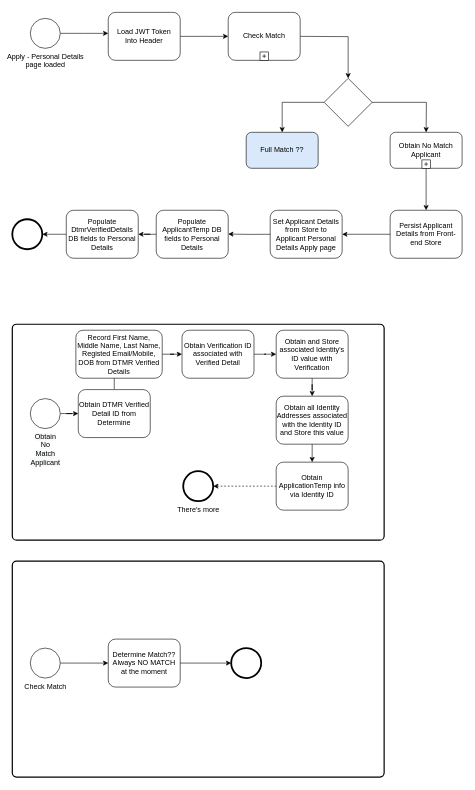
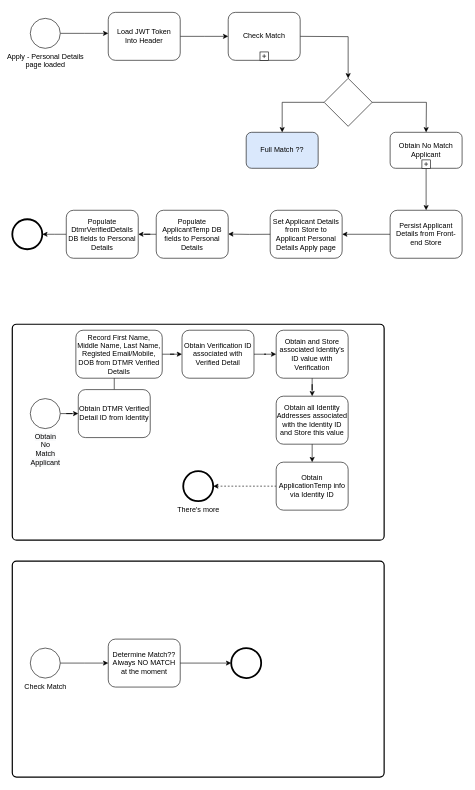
  <mxCell id="0" />
  <mxCell id="1" parent="0" />
  <mxCell id="2" value="" style="rounded=1;whiteSpace=wrap;html=1;absoluteArcSize=1;arcSize=14;strokeWidth=2;" vertex="1" parent="1"><mxGeometry x="20" y="540" width="620" height="360" as="geometry" /></mxCell>
  <mxCell id="3" value="" style="edgeStyle=orthogonalEdgeStyle;rounded=0;orthogonalLoop=1;jettySize=auto;html=1;" edge="1" parent="1" source="4"><mxGeometry relative="1" as="geometry"><mxPoint x="180" y="55" as="targetPoint" /></mxGeometry></mxCell>
  <mxCell id="4" value="Apply - Personal Details &lt;br&gt;page loaded&lt;br&gt;" style="shape=mxgraph.bpmn.shape;html=1;verticalLabelPosition=bottom;labelBackgroundColor=#ffffff;verticalAlign=top;align=center;perimeter=ellipsePerimeter;outlineConnect=0;outline=standard;symbol=general;" vertex="1" parent="1"><mxGeometry x="50" y="30" width="50" height="50" as="geometry" /></mxCell>
  <mxCell id="5" style="edgeStyle=orthogonalEdgeStyle;rounded=0;orthogonalLoop=1;jettySize=auto;html=1;exitX=1;exitY=0.5;exitDx=0;exitDy=0;entryX=0;entryY=0.5;entryDx=0;entryDy=0;" edge="1" parent="1" source="6"><mxGeometry relative="1" as="geometry"><mxPoint x="380" y="60" as="targetPoint" /></mxGeometry></mxCell>
  <mxCell id="6" value="Load JWT Token&lt;br&gt;Into Header" style="shape=ext;rounded=1;html=1;whiteSpace=wrap;" vertex="1" parent="1"><mxGeometry x="180" y="20" width="120" height="80" as="geometry" /></mxCell>
  <mxCell id="7" style="edgeStyle=orthogonalEdgeStyle;rounded=0;orthogonalLoop=1;jettySize=auto;html=1;exitX=1;exitY=0.5;exitDx=0;exitDy=0;entryX=0.5;entryY=0;entryDx=0;entryDy=0;" edge="1" parent="1" target="10"><mxGeometry relative="1" as="geometry"><mxPoint x="500" y="60" as="sourcePoint" /></mxGeometry></mxCell>
  <mxCell id="8" style="edgeStyle=orthogonalEdgeStyle;rounded=0;orthogonalLoop=1;jettySize=auto;html=1;exitX=0;exitY=0.5;exitDx=0;exitDy=0;entryX=0.5;entryY=0;entryDx=0;entryDy=0;" edge="1" parent="1" source="10" target="11"><mxGeometry relative="1" as="geometry" /></mxCell>
  <mxCell id="9" style="edgeStyle=orthogonalEdgeStyle;rounded=0;orthogonalLoop=1;jettySize=auto;html=1;exitX=1;exitY=0.5;exitDx=0;exitDy=0;entryX=0.5;entryY=0;entryDx=0;entryDy=0;" edge="1" parent="1" source="10"><mxGeometry relative="1" as="geometry"><mxPoint x="710" y="220" as="targetPoint" /></mxGeometry></mxCell>
  <mxCell id="10" value="" style="rhombus;whiteSpace=wrap;html=1;" vertex="1" parent="1"><mxGeometry x="540" y="130" width="80" height="80" as="geometry" /></mxCell>
  <mxCell id="11" value="Full Match ??" style="rounded=1;whiteSpace=wrap;html=1;fillColor=#dae8fc;" vertex="1" parent="1"><mxGeometry x="410" y="220" width="120" height="60" as="geometry" /></mxCell>
  <mxCell id="12" value="Check Match" style="html=1;whiteSpace=wrap;rounded=1;" vertex="1" parent="1"><mxGeometry x="380" y="20" width="120" height="80" as="geometry" /></mxCell>
  <mxCell id="13" value="" style="html=1;shape=plus;outlineConnect=0;" vertex="1" parent="12"><mxGeometry x="0.5" y="1" width="14" height="14" relative="1" as="geometry"><mxPoint x="-7" y="-14" as="offset" /></mxGeometry></mxCell>
  <mxCell id="14" value="" style="edgeStyle=orthogonalEdgeStyle;rounded=0;orthogonalLoop=1;jettySize=auto;html=1;" edge="1" parent="1" source="15" target="18"><mxGeometry relative="1" as="geometry" /></mxCell>
  <mxCell id="15" value="Obtain No Match Applicant" style="html=1;whiteSpace=wrap;rounded=1;" vertex="1" parent="1"><mxGeometry x="650" y="220" width="120" height="60" as="geometry" /></mxCell>
  <mxCell id="16" value="" style="html=1;shape=plus;outlineConnect=0;" vertex="1" parent="15"><mxGeometry x="0.5" y="1" width="14" height="14" relative="1" as="geometry"><mxPoint x="-7" y="-14" as="offset" /></mxGeometry></mxCell>
  <mxCell id="17" value="" style="edgeStyle=orthogonalEdgeStyle;rounded=0;orthogonalLoop=1;jettySize=auto;html=1;" edge="1" parent="1" source="18" target="19"><mxGeometry relative="1" as="geometry" /></mxCell>
  <mxCell id="18" value="Persist Applicant Details from Front-end Store" style="shape=ext;rounded=1;html=1;whiteSpace=wrap;" vertex="1" parent="1"><mxGeometry x="650" y="350" width="120" height="80" as="geometry" /></mxCell>
  <mxCell id="19" value="Set Applicant Details from Store to Applicant Personal Details Apply page" style="shape=ext;rounded=1;html=1;whiteSpace=wrap;" vertex="1" parent="1"><mxGeometry x="450" y="350" width="120" height="80" as="geometry" /></mxCell>
  <mxCell id="20" style="edgeStyle=orthogonalEdgeStyle;rounded=0;orthogonalLoop=1;jettySize=auto;html=1;" edge="1" parent="1" source="21" target="23"><mxGeometry relative="1" as="geometry" /></mxCell>
  <mxCell id="21" value="&lt;span style=&quot;white-space: normal ; background-color: rgb(248 , 249 , 250)&quot;&gt;Obtain No Match Applicant&lt;/span&gt;" style="shape=mxgraph.bpmn.shape;html=1;verticalLabelPosition=bottom;labelBackgroundColor=#ffffff;verticalAlign=top;align=center;perimeter=ellipsePerimeter;outlineConnect=0;outline=standard;symbol=general;" vertex="1" parent="1"><mxGeometry x="50" y="664" width="50" height="50" as="geometry" /></mxCell>
  <mxCell id="22" style="edgeStyle=orthogonalEdgeStyle;rounded=0;orthogonalLoop=1;jettySize=auto;html=1;exitX=0.5;exitY=0;exitDx=0;exitDy=0;" edge="1" parent="1" source="23" target="25"><mxGeometry relative="1" as="geometry" /></mxCell>
- <mxCell id="23" value="Obtain DTMR Verified Detail ID from Determine" style="shape=ext;rounded=1;html=1;whiteSpace=wrap;" vertex="1" parent="1"><mxGeometry x="130" y="649" width="120" height="80" as="geometry" /></mxCell>
+ <mxCell id="23" value="Obtain DTMR Verified Detail ID from Identity" style="shape=ext;rounded=1;html=1;whiteSpace=wrap;" vertex="1" parent="1"><mxGeometry x="130" y="649" width="120" height="80" as="geometry" /></mxCell>
  <mxCell id="24" style="edgeStyle=orthogonalEdgeStyle;rounded=0;orthogonalLoop=1;jettySize=auto;html=1;" edge="1" parent="1" source="25" target="27"><mxGeometry relative="1" as="geometry" /></mxCell>
  <mxCell id="25" value="Record First Name, Middle Name, Last Name, Registed Email/Mobile, DOB from DTMR Verified Details" style="shape=ext;rounded=1;html=1;whiteSpace=wrap;" vertex="1" parent="1"><mxGeometry x="126" y="550" width="144" height="80" as="geometry" /></mxCell>
  <mxCell id="26" value="" style="edgeStyle=orthogonalEdgeStyle;rounded=0;orthogonalLoop=1;jettySize=auto;html=1;" edge="1" parent="1" source="27" target="28"><mxGeometry relative="1" as="geometry" /></mxCell>
  <mxCell id="27" value="Obtain Verification ID associated with Verified Detail" style="shape=ext;rounded=1;html=1;whiteSpace=wrap;" vertex="1" parent="1"><mxGeometry x="303" y="550" width="120" height="80" as="geometry" /></mxCell>
  <mxCell id="28" value="Obtain and Store associated Identity's ID value with Verification" style="shape=ext;rounded=1;html=1;whiteSpace=wrap;" vertex="1" parent="1"><mxGeometry x="460" y="550" width="120" height="80" as="geometry" /></mxCell>
  <mxCell id="29" value="" style="edgeStyle=orthogonalEdgeStyle;rounded=0;orthogonalLoop=1;jettySize=auto;html=1;endArrow=none;endFill=0;startArrow=classic;startFill=1;" edge="1" parent="1" source="30" target="28"><mxGeometry relative="1" as="geometry" /></mxCell>
  <mxCell id="30" value="Obtain all Identity Addresses associated with the Identity ID and Store this value" style="shape=ext;rounded=1;html=1;whiteSpace=wrap;" vertex="1" parent="1"><mxGeometry x="460" y="660" width="120" height="80" as="geometry" /></mxCell>
  <mxCell id="31" value="" style="edgeStyle=orthogonalEdgeStyle;rounded=0;orthogonalLoop=1;jettySize=auto;html=1;startArrow=classic;startFill=1;endArrow=none;endFill=0;entryX=0;entryY=0.5;entryDx=0;entryDy=0;dashed=1;" edge="1" parent="1" source="32" target="34"><mxGeometry relative="1" as="geometry"><mxPoint x="435" y="810" as="targetPoint" /></mxGeometry></mxCell>
  <mxCell id="32" value="There's more" style="shape=mxgraph.bpmn.shape;html=1;verticalLabelPosition=bottom;labelBackgroundColor=#ffffff;verticalAlign=top;align=center;perimeter=ellipsePerimeter;outlineConnect=0;outline=end;symbol=general;" vertex="1" parent="1"><mxGeometry x="305" y="785" width="50" height="50" as="geometry" /></mxCell>
  <mxCell id="33" style="edgeStyle=orthogonalEdgeStyle;rounded=0;orthogonalLoop=1;jettySize=auto;html=1;entryX=0;entryY=0.5;entryDx=0;entryDy=0;startArrow=classic;startFill=1;endArrow=none;endFill=0;" edge="1" parent="1" target="19"><mxGeometry relative="1" as="geometry"><mxPoint x="379.998" y="389.667" as="sourcePoint" /></mxGeometry></mxCell>
  <mxCell id="34" value="Obtain ApplicationTemp info via Identity ID" style="shape=ext;rounded=1;html=1;whiteSpace=wrap;" vertex="1" parent="1"><mxGeometry x="460" y="770" width="120" height="80" as="geometry" /></mxCell>
  <mxCell id="35" value="" style="endArrow=classic;endFill=1;endSize=6;html=1;exitX=0.5;exitY=1;exitDx=0;exitDy=0;" edge="1" parent="1" source="30" target="34"><mxGeometry width="100" relative="1" as="geometry"><mxPoint x="260" y="920" as="sourcePoint" /><mxPoint x="360" y="920" as="targetPoint" /></mxGeometry></mxCell>
  <mxCell id="36" value="" style="edgeStyle=orthogonalEdgeStyle;rounded=0;orthogonalLoop=1;jettySize=auto;html=1;startArrow=none;startFill=0;endArrow=classic;endFill=1;" edge="1" parent="1" source="37" target="39"><mxGeometry relative="1" as="geometry" /></mxCell>
  <mxCell id="37" value="Populate ApplicantTemp DB fields to Personal Details" style="shape=ext;rounded=1;html=1;whiteSpace=wrap;" vertex="1" parent="1"><mxGeometry x="260" y="350" width="120" height="80" as="geometry" /></mxCell>
  <mxCell id="38" value="" style="edgeStyle=orthogonalEdgeStyle;rounded=0;orthogonalLoop=1;jettySize=auto;html=1;startArrow=none;startFill=0;endArrow=classic;endFill=1;" edge="1" parent="1" source="39"><mxGeometry relative="1" as="geometry"><mxPoint x="70" y="390" as="targetPoint" /></mxGeometry></mxCell>
  <mxCell id="39" value="Populate DtmrVerifiedDetails DB fields to Personal Details" style="shape=ext;rounded=1;html=1;whiteSpace=wrap;" vertex="1" parent="1"><mxGeometry x="110" y="350" width="120" height="80" as="geometry" /></mxCell>
  <mxCell id="40" value="" style="shape=mxgraph.bpmn.shape;html=1;verticalLabelPosition=bottom;labelBackgroundColor=#ffffff;verticalAlign=top;align=center;perimeter=ellipsePerimeter;outlineConnect=0;outline=end;symbol=general;" vertex="1" parent="1"><mxGeometry x="20" y="365" width="50" height="50" as="geometry" /></mxCell>
  <mxCell id="41" value="" style="rounded=1;whiteSpace=wrap;html=1;absoluteArcSize=1;arcSize=14;strokeWidth=2;" vertex="1" parent="1"><mxGeometry x="20" y="935" width="620" height="360" as="geometry" /></mxCell>
  <mxCell id="42" value="" style="edgeStyle=orthogonalEdgeStyle;rounded=0;orthogonalLoop=1;jettySize=auto;html=1;startArrow=none;startFill=0;endArrow=classic;endFill=1;" edge="1" parent="1" source="43"><mxGeometry relative="1" as="geometry"><mxPoint x="180" y="1105" as="targetPoint" /></mxGeometry></mxCell>
  <mxCell id="43" value="Check Match" style="shape=mxgraph.bpmn.shape;html=1;verticalLabelPosition=bottom;labelBackgroundColor=#ffffff;verticalAlign=top;align=center;perimeter=ellipsePerimeter;outlineConnect=0;outline=standard;symbol=general;" vertex="1" parent="1"><mxGeometry x="50" y="1080" width="50" height="50" as="geometry" /></mxCell>
  <mxCell id="44" value="Determine Match??&lt;br&gt;Always NO MATCH&lt;br&gt;at the moment" style="shape=ext;rounded=1;html=1;whiteSpace=wrap;" vertex="1" parent="1"><mxGeometry x="180" y="1065" width="120" height="80" as="geometry" /></mxCell>
  <mxCell id="45" value="" style="edgeStyle=orthogonalEdgeStyle;rounded=0;orthogonalLoop=1;jettySize=auto;html=1;startArrow=classic;startFill=1;endArrow=none;endFill=0;entryX=1;entryY=0.5;entryDx=0;entryDy=0;" edge="1" parent="1" source="46" target="44"><mxGeometry relative="1" as="geometry"><mxPoint x="305" y="1105" as="targetPoint" /></mxGeometry></mxCell>
  <mxCell id="46" value="" style="shape=mxgraph.bpmn.shape;html=1;verticalLabelPosition=bottom;labelBackgroundColor=#ffffff;verticalAlign=top;align=center;perimeter=ellipsePerimeter;outlineConnect=0;outline=end;symbol=general;" vertex="1" parent="1"><mxGeometry x="385" y="1080" width="50" height="50" as="geometry" /></mxCell>
